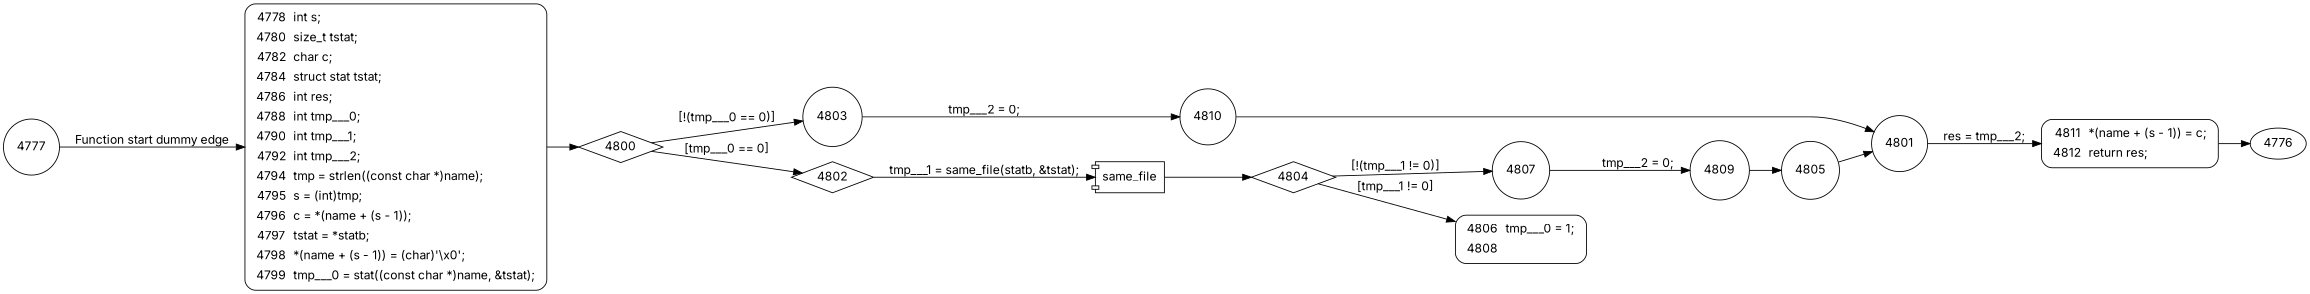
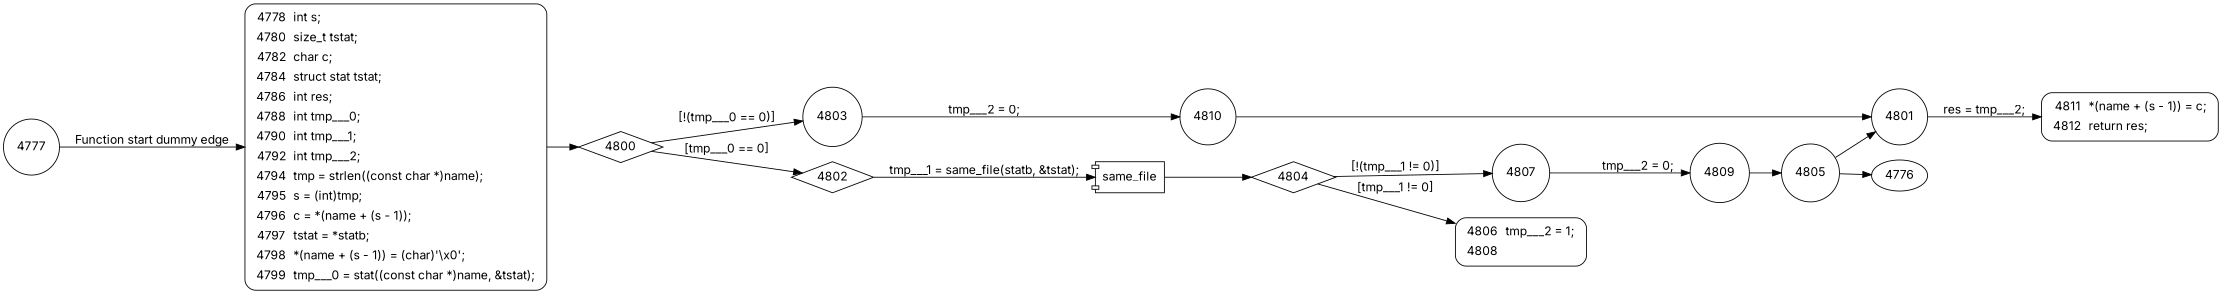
  digraph {
    fontname=Inter
    rankdir=LR
    node [fontname=Inter shape=circle]
    edge [fontname=Inter]
    n1 [fillcolor=white label=<<table border="0" cellborder="0" cellpadding="3" bgcolor="white"><tr><td align="right">4778</td><td align="left">int s;</td></tr><tr><td align="right">4780</td><td align="left">size_t tstat;</td></tr><tr><td align="right">4782</td><td align="left">char c;</td></tr><tr><td align="right">4784</td><td align="left">struct stat tstat;</td></tr><tr><td align="right">4786</td><td align="left">int res;</td></tr><tr><td align="right">4788</td><td align="left">int tmp___0;</td></tr><tr><td align="right">4790</td><td align="left">int tmp___1;</td></tr><tr><td align="right">4792</td><td align="left">int tmp___2;</td></tr><tr><td align="right">4794</td><td align="left">tmp = strlen((const char *)name);</td></tr><tr><td align="right">4795</td><td align="left">s = (int)tmp;</td></tr><tr><td align="right">4796</td><td align="left">c = *(name + (s - 1));</td></tr><tr><td align="right">4797</td><td align="left">tstat = *statb;</td></tr><tr><td align="right">4798</td><td align="left">*(name + (s - 1)) = (char)'\x0';</td></tr><tr><td align="right">4799</td><td align="left">tmp___0 = stat((const char *)name, &amp;tstat);</td></tr></table>> penwidth=1 shape=Mrecord style="filled,bold"]
    4777
    4800 [shape=diamond]
    4803
    4802 [shape=diamond]
    4810
    n7 [label=same_file shape=component]
    4801
    4804 [shape=diamond]
    4807
-   n11 [fillcolor=white label=<<table border="0" cellborder="0" cellpadding="3" bgcolor="white"><tr><td align="right">4806</td><td align="left">tmp___0 = 1;</td></tr><tr><td align="right">4808</td><td align="left"></td></tr></table>> penwidth=1 shape=Mrecord style="filled,bold"]
+   n11 [fillcolor=white label=<<table border="0" cellborder="0" cellpadding="3" bgcolor="white"><tr><td align="right">4806</td><td align="left">tmp___2 = 1;</td></tr><tr><td align="right">4808</td><td align="left"></td></tr></table>> penwidth=1 shape=Mrecord style="filled,bold"]
    4809
    4805
    n14 [fillcolor=white label=<<table border="0" cellborder="0" cellpadding="3" bgcolor="white"><tr><td align="right">4811</td><td align="left">*(name + (s - 1)) = c;</td></tr><tr><td align="right">4812</td><td align="left">return res;</td></tr></table>> penwidth=1 shape=Mrecord style="filled,bold"]
    4776 [shape=""]
    n1 -> 4800
    4777 -> n1 [label="Function start dummy edge"]
    4800 -> 4803 [label="[!(tmp___0 == 0)]"]
    4800 -> 4802 [label="[tmp___0 == 0]"]
    4803 -> 4810 [label="tmp___2 = 0;"]
    4802 -> n7 [label="tmp___1 = same_file(statb, &tstat);"]
    4810 -> 4801
    n7 -> 4804
    4801 -> n14 [label="res = tmp___2;"]
    4804 -> 4807 [label="[!(tmp___1 != 0)]"]
    4804 -> n11 [label="[tmp___1 != 0]"]
    4807 -> 4809 [label="tmp___2 = 0;"]
    4809 -> 4805
    4805 -> 4801
-   n14 -> 4776
+   4805 -> 4776
  }
